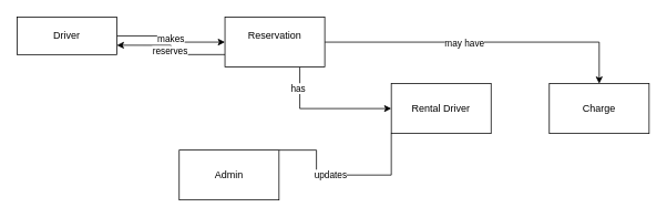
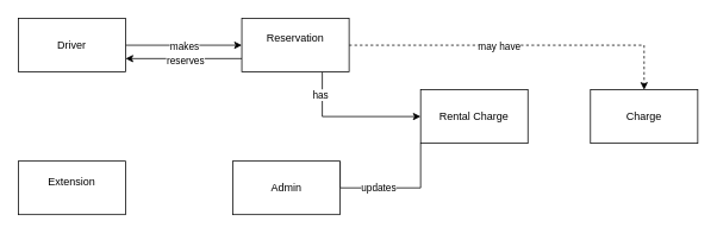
  <mxCell id="0" />
  <mxCell id="1" parent="0" />
  <mxCell id="2" style="edgeStyle=orthogonalEdgeStyle;rounded=0;orthogonalLoop=1;jettySize=auto;html=1;exitX=1;exitY=0.5;exitDx=0;exitDy=0;entryX=0;entryY=0.5;entryDx=0;entryDy=0;" edge="1" parent="1" source="4" target="11"><mxGeometry relative="1" as="geometry" /></mxCell>
  <mxCell id="3" value="makes" style="edgeLabel;html=1;align=center;verticalAlign=middle;resizable=0;points=[];" vertex="1" connectable="0" parent="2"><mxGeometry y="-1" relative="1" as="geometry"><mxPoint as="offset" /></mxGeometry></mxCell>
- <mxCell id="4" value="Driver" style="rounded=0;whiteSpace=wrap;html=1;" vertex="1" parent="1"><mxGeometry x="20" y="20" width="120" height="45" as="geometry" /></mxCell>
+ <mxCell id="4" value="Driver" style="rounded=0;whiteSpace=wrap;html=1;" vertex="1" parent="1"><mxGeometry x="20" y="20" width="120" height="60" as="geometry" /></mxCell>
  <mxCell id="5" style="edgeStyle=orthogonalEdgeStyle;rounded=0;orthogonalLoop=1;jettySize=auto;html=1;exitX=0.75;exitY=1;exitDx=0;exitDy=0;entryX=0;entryY=0.5;entryDx=0;entryDy=0;" edge="1" parent="1" source="11" target="16"><mxGeometry relative="1" as="geometry" /></mxCell>
  <mxCell id="6" value="has" style="edgeLabel;html=1;align=center;verticalAlign=middle;resizable=0;points=[];" vertex="1" connectable="0" parent="5"><mxGeometry x="-0.69" y="-3" relative="1" as="geometry"><mxPoint as="offset" /></mxGeometry></mxCell>
- <mxCell id="7" style="edgeStyle=orthogonalEdgeStyle;rounded=0;orthogonalLoop=1;jettySize=auto;html=1;exitX=1;exitY=0.5;exitDx=0;exitDy=0;entryX=0.5;entryY=0;entryDx=0;entryDy=0;" edge="1" parent="1" source="11" target="17"><mxGeometry relative="1" as="geometry" /></mxCell>
+ <mxCell id="7" style="edgeStyle=orthogonalEdgeStyle;rounded=0;orthogonalLoop=1;jettySize=auto;html=1;exitX=1;exitY=0.5;exitDx=0;exitDy=0;entryX=0.5;entryY=0;entryDx=0;entryDy=0;dashed=1;" edge="1" parent="1" source="11" target="17"><mxGeometry relative="1" as="geometry" /></mxCell>
  <mxCell id="8" value="may have" style="edgeLabel;html=1;align=center;verticalAlign=middle;resizable=0;points=[];" vertex="1" connectable="0" parent="7"><mxGeometry x="-0.121" y="-1" relative="1" as="geometry"><mxPoint as="offset" /></mxGeometry></mxCell>
  <mxCell id="9" style="edgeStyle=orthogonalEdgeStyle;rounded=0;orthogonalLoop=1;jettySize=auto;html=1;exitX=0;exitY=0.75;exitDx=0;exitDy=0;entryX=1;entryY=0.75;entryDx=0;entryDy=0;" edge="1" parent="1" source="11" target="4"><mxGeometry relative="1" as="geometry" /></mxCell>
  <mxCell id="10" value="reserves" style="edgeLabel;html=1;align=center;verticalAlign=middle;resizable=0;points=[];" vertex="1" connectable="0" parent="9"><mxGeometry x="-0.015" y="2" relative="1" as="geometry"><mxPoint as="offset" /></mxGeometry></mxCell>
  <mxCell id="11" value="Reservation&lt;div&gt;&lt;br&gt;&lt;/div&gt;" style="rounded=0;whiteSpace=wrap;html=1;" vertex="1" parent="1"><mxGeometry x="270" y="20" width="120" height="60" as="geometry" /></mxCell>
+ <mxCell id="12" value="Extension&lt;div&gt;&lt;br&gt;&lt;/div&gt;" style="rounded=0;whiteSpace=wrap;html=1;" vertex="1" parent="1"><mxGeometry x="20" y="180" width="120" height="60" as="geometry" /></mxCell>
  <mxCell id="13" style="edgeStyle=orthogonalEdgeStyle;rounded=0;orthogonalLoop=1;jettySize=auto;html=1;exitX=1;exitY=0;exitDx=0;exitDy=0;entryX=0;entryY=1;entryDx=0;entryDy=0;endArrow=none;" edge="1" parent="1" source="15" target="16"><mxGeometry relative="1" as="geometry"><Array as="points"><mxPoint x="380" y="210" /><mxPoint x="470" y="210" /></Array></mxGeometry></mxCell>
  <mxCell id="14" value="updates" style="edgeLabel;html=1;align=center;verticalAlign=middle;resizable=0;points=[];" vertex="1" connectable="0" parent="13"><mxGeometry x="-0.153" y="1" relative="1" as="geometry"><mxPoint as="offset" /></mxGeometry></mxCell>
- <mxCell id="15" value="Admin" style="rounded=0;whiteSpace=wrap;html=1;" vertex="1" parent="1"><mxGeometry x="215" y="180" width="120" height="60" as="geometry" /></mxCell>
- <mxCell id="16" value="Rental Driver" style="rounded=0;whiteSpace=wrap;html=1;" vertex="1" parent="1"><mxGeometry x="470" y="100" width="120" height="60" as="geometry" /></mxCell>
+ <mxCell id="15" value="Admin" style="rounded=0;whiteSpace=wrap;html=1;" vertex="1" parent="1"><mxGeometry x="260" y="180" width="120" height="60" as="geometry" /></mxCell>
+ <mxCell id="16" value="Rental Charge" style="rounded=0;whiteSpace=wrap;html=1;" vertex="1" parent="1"><mxGeometry x="470" y="100" width="120" height="60" as="geometry" /></mxCell>
  <mxCell id="17" value="Charge" style="rounded=0;whiteSpace=wrap;html=1;" vertex="1" parent="1"><mxGeometry x="660" y="100" width="120" height="60" as="geometry" /></mxCell>
